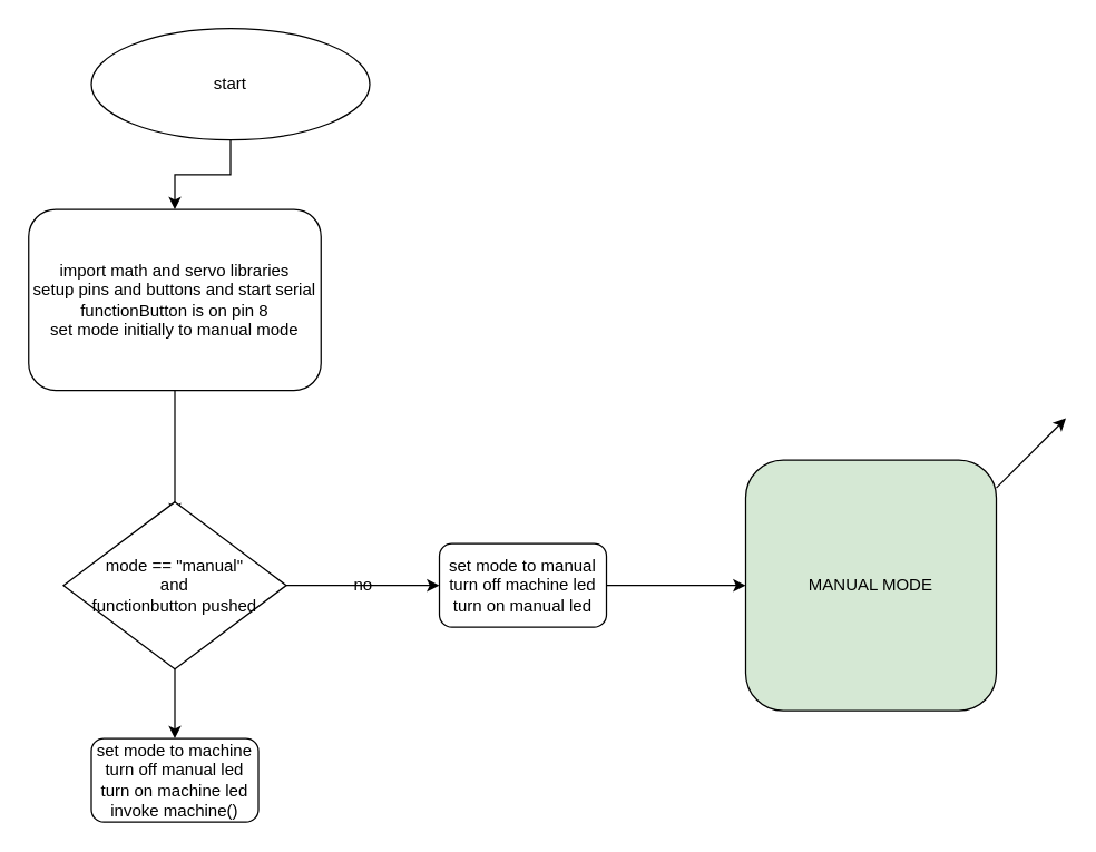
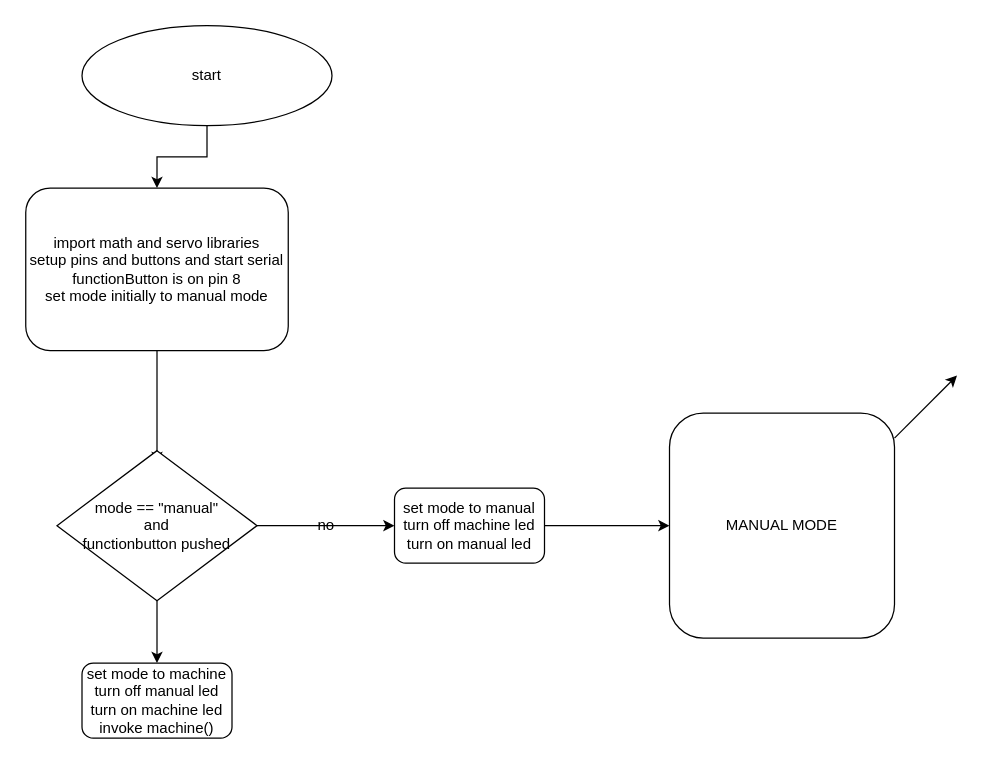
  <mxCell id="0" />
  <mxCell id="1" parent="0" />
  <mxCell id="2" value="" style="edgeStyle=orthogonalEdgeStyle;rounded=0;orthogonalLoop=1;jettySize=auto;html=1;" edge="1" parent="1" source="3" target="5"><mxGeometry relative="1" as="geometry" /></mxCell>
  <mxCell id="3" value="start" style="ellipse;whiteSpace=wrap;html=1;" vertex="1" parent="1"><mxGeometry x="65" y="20" width="200" height="80" as="geometry" /></mxCell>
  <mxCell id="4" value="" style="edgeStyle=orthogonalEdgeStyle;rounded=0;orthogonalLoop=1;jettySize=auto;html=1;" edge="1" parent="1" source="5"><mxGeometry relative="1" as="geometry"><mxPoint x="125" y="370" as="targetPoint" /></mxGeometry></mxCell>
  <mxCell id="5" value="import math and servo libraries&lt;br&gt;setup pins and buttons and start serial&lt;br&gt;functionButton is on pin 8&lt;br&gt;set mode initially to manual mode" style="rounded=1;whiteSpace=wrap;html=1;" vertex="1" parent="1"><mxGeometry x="20" y="150" width="210" height="130" as="geometry" /></mxCell>
  <mxCell id="6" value="" style="edgeStyle=orthogonalEdgeStyle;rounded=0;orthogonalLoop=1;jettySize=auto;html=1;" edge="1" parent="1" source="8" target="9"><mxGeometry relative="1" as="geometry" /></mxCell>
  <mxCell id="7" value="" style="edgeStyle=orthogonalEdgeStyle;rounded=0;orthogonalLoop=1;jettySize=auto;html=1;" edge="1" parent="1" source="8" target="11"><mxGeometry relative="1" as="geometry" /></mxCell>
  <mxCell id="8" value="mode == &quot;manual&quot;&lt;br&gt;and&lt;br&gt;functionbutton pushed" style="rhombus;whiteSpace=wrap;html=1;" vertex="1" parent="1"><mxGeometry x="45" y="360" width="160" height="120" as="geometry" /></mxCell>
  <mxCell id="9" value="set mode to machine&lt;br&gt;turn off manual led&lt;br&gt;turn on machine led&lt;br&gt;invoke machine()" style="rounded=1;whiteSpace=wrap;html=1;" vertex="1" parent="1"><mxGeometry x="65" y="530" width="120" height="60" as="geometry" /></mxCell>
  <mxCell id="10" value="" style="edgeStyle=orthogonalEdgeStyle;rounded=0;orthogonalLoop=1;jettySize=auto;html=1;" edge="1" parent="1" source="11" target="13"><mxGeometry relative="1" as="geometry" /></mxCell>
  <mxCell id="11" value="set mode to manual&lt;br&gt;turn off machine led&lt;br&gt;turn on manual led" style="rounded=1;whiteSpace=wrap;html=1;" vertex="1" parent="1"><mxGeometry x="315" y="390" width="120" height="60" as="geometry" /></mxCell>
  <mxCell id="12" value="no" style="text;html=1;align=center;verticalAlign=middle;resizable=0;points=[];autosize=1;strokeColor=none;fillColor=none;" vertex="1" parent="1"><mxGeometry x="240" y="405" width="40" height="30" as="geometry" /></mxCell>
- <mxCell id="13" value="MANUAL MODE&lt;br&gt;" style="rounded=1;whiteSpace=wrap;html=1;fillColor=#d5e8d4;" vertex="1" parent="1"><mxGeometry x="535" y="330" width="180" height="180" as="geometry" /></mxCell>
+ <mxCell id="13" value="MANUAL MODE&lt;br&gt;" style="rounded=1;whiteSpace=wrap;html=1;" vertex="1" parent="1"><mxGeometry x="535" y="330" width="180" height="180" as="geometry" /></mxCell>
  <mxCell id="14" value="" style="endArrow=classic;html=1;rounded=0;" edge="1" parent="1"><mxGeometry width="50" height="50" relative="1" as="geometry"><mxPoint x="715" y="350" as="sourcePoint" /><mxPoint x="765" y="300" as="targetPoint" /></mxGeometry></mxCell>
